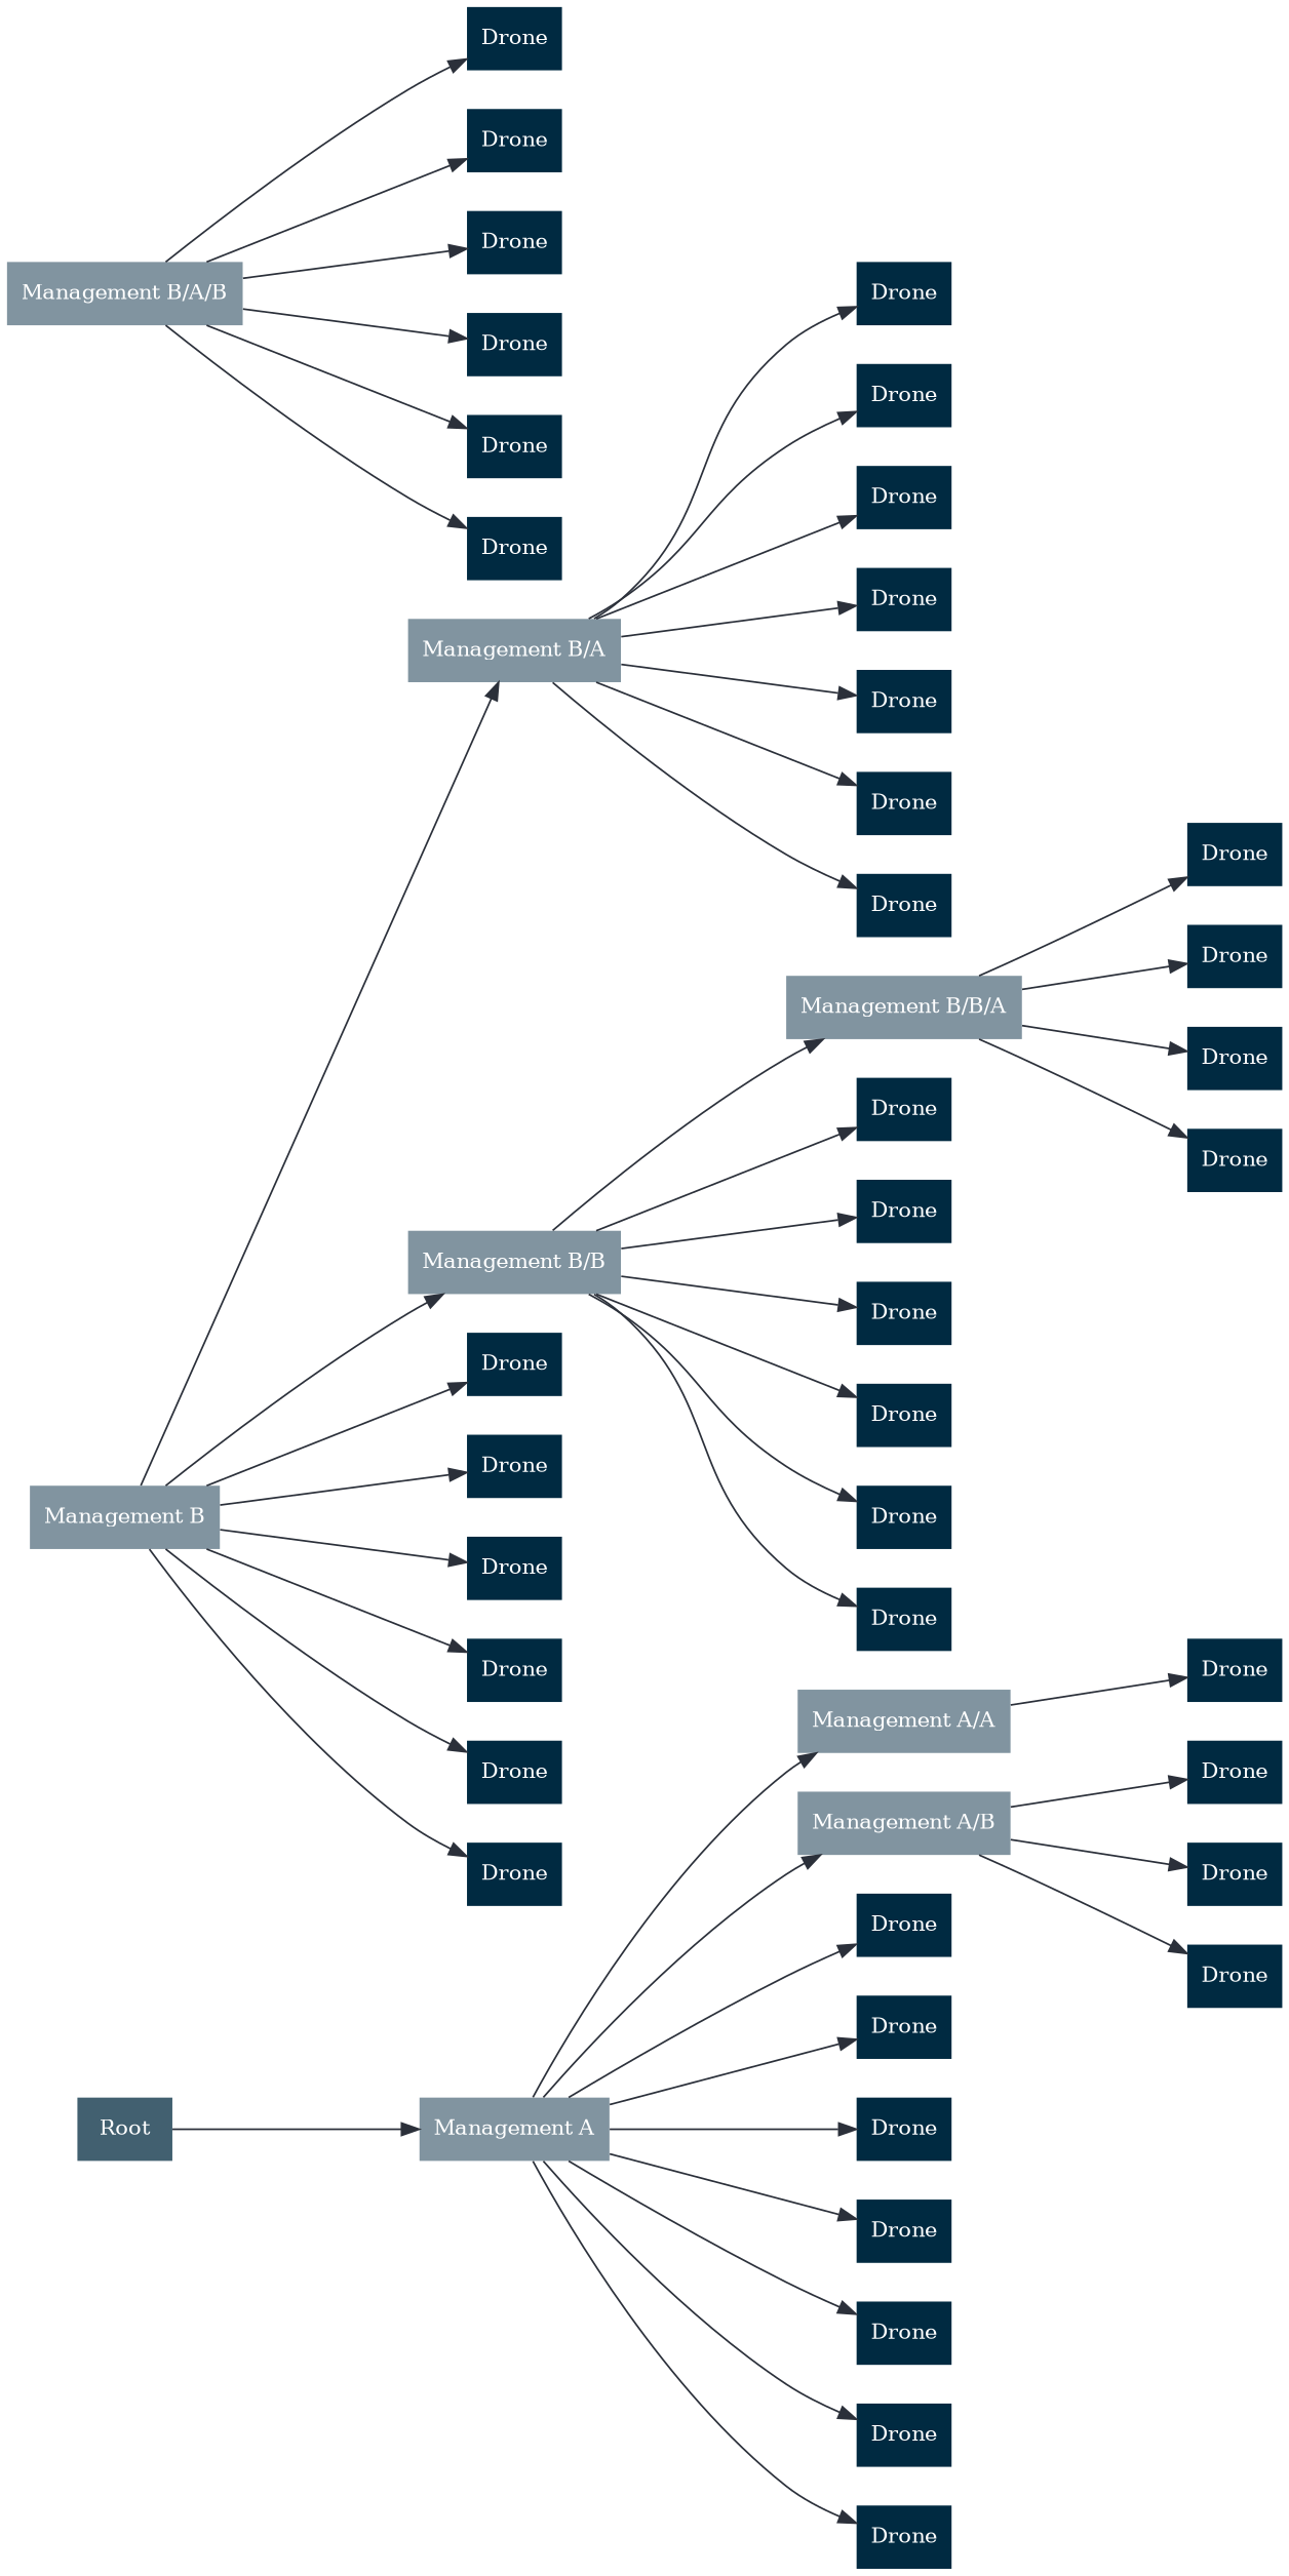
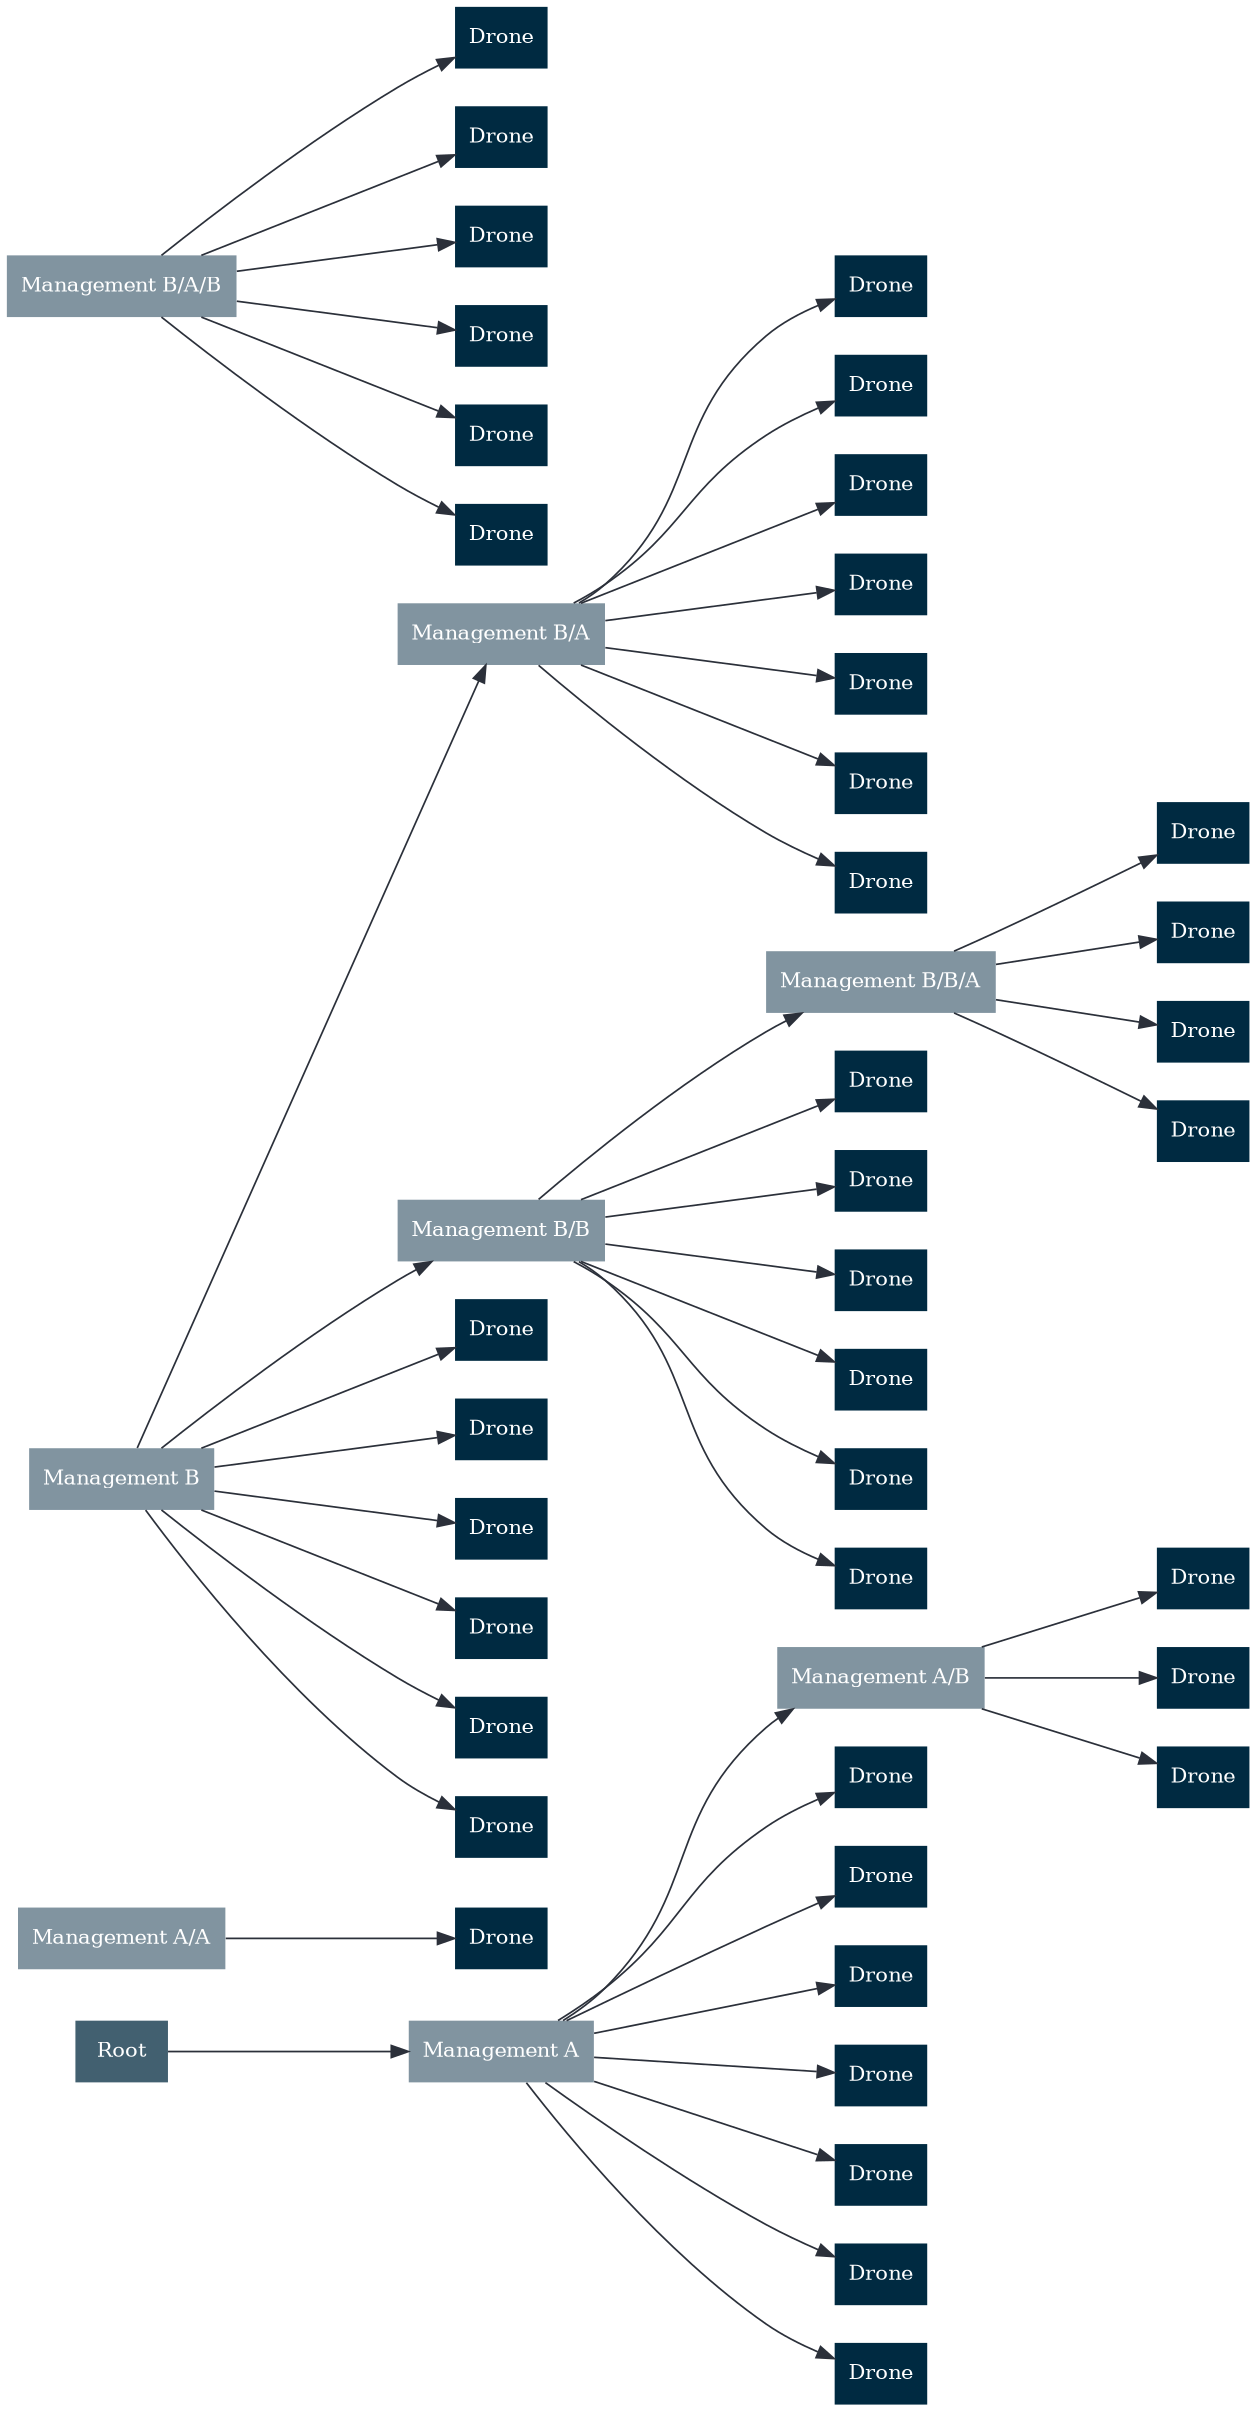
  digraph {
    fontname=Lato
    labelloc=t
    nodesep=0.3
    rankdir=LR
    ranksep=1.3
    splines=true
    node [color="#dddddd" fillcolor="#002a41" fontcolor="#ffffff" fontsize=12 penwidth=1 shape=plaintext style="filled, dashed"]
    edge [color="#2B303A" fontname=Lato fontsize=8]
    n1 [fillcolor="#8194a0" label="Management A"]
    n2 [fillcolor="#8194a0" label="Management A/A"]
    n3 [fillcolor="#8194a0" label="Management A/B"]
    n4 [label=Drone]
    n5 [label=Drone]
    n6 [label=Drone]
    n7 [label=Drone]
    n8 [label=Drone]
    n9 [label=Drone]
    n10 [label=Drone]
    n11 [label=Drone]
    n12 [label=Drone]
    n13 [label=Drone]
    n14 [label=Drone]
    n15 [fillcolor="#8194a0" label="Management B"]
    n16 [fillcolor="#8194a0" label="Management B/A"]
    n17 [fillcolor="#8194a0" label="Management B/B"]
    n18 [label=Drone]
    n19 [label=Drone]
    n20 [label=Drone]
    n21 [label=Drone]
    n22 [label=Drone]
    n23 [label=Drone]
    n24 [label=Drone]
    n25 [label=Drone]
    n26 [label=Drone]
    n27 [label=Drone]
    n28 [label=Drone]
    n29 [label=Drone]
    n30 [label=Drone]
    n31 [fillcolor="#8194a0" label="Management B/B/A"]
    n32 [label=Drone]
    n33 [label=Drone]
    n34 [label=Drone]
    n35 [label=Drone]
    n36 [label=Drone]
    n37 [label=Drone]
    n38 [fillcolor="#8194a0" label="Management B/A/B"]
    n39 [label=Drone]
    n40 [label=Drone]
    n41 [label=Drone]
    n42 [label=Drone]
    n43 [label=Drone]
    n44 [label=Drone]
    n45 [label=Drone]
    n46 [label=Drone]
    n47 [label=Drone]
    n48 [label=Drone]
    n49 [fillcolor="#426070" label=Root]
-   n1 -> n2
    n1 -> n3
    n1 -> n4
    n1 -> n5
    n1 -> n6
    n1 -> n7
    n1 -> n8
    n1 -> n9
    n1 -> n10
    n2 -> n11
    n3 -> n12
    n3 -> n13
    n3 -> n14
    n15 -> n16
    n15 -> n17
    n15 -> n18
    n15 -> n19
    n15 -> n20
    n15 -> n21
    n15 -> n22
    n15 -> n23
    n16 -> n24
    n16 -> n25
    n16 -> n26
    n16 -> n27
    n16 -> n28
    n16 -> n29
    n16 -> n30
    n17 -> n31
    n17 -> n32
    n17 -> n33
    n17 -> n34
    n17 -> n35
    n17 -> n36
    n17 -> n37
    n31 -> n45
    n31 -> n46
    n31 -> n47
    n31 -> n48
    n38 -> n39
    n38 -> n40
    n38 -> n41
    n38 -> n42
    n38 -> n43
    n38 -> n44
    n49 -> n1
  }
